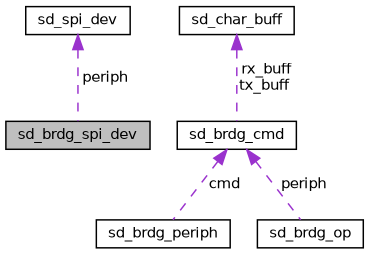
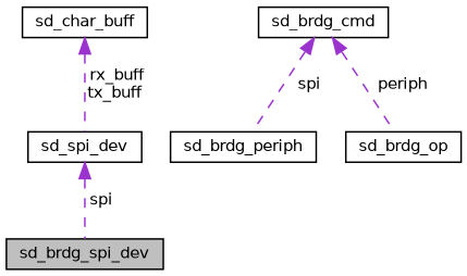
  digraph {
    node [color=black fillcolor=white fontname=Helvetica fontsize=10 shape=record style=filled]
    edge [color=darkorchid3 dir=back fontname=Helvetica fontsize=10 labelfontname=Helvetica labelfontsize=10 style=dashed]
    n1 [fillcolor=grey75 fontcolor=black height=0.2 label=sd_brdg_spi_dev width=0.4]
    n2 [height=0.2 label=sd_brdg_periph width=0.4]
    n3 [height=0.2 label=sd_brdg_op width=0.4]
    n4 [height=0.2 label=sd_brdg_cmd width=0.4]
    n5 [height=0.2 label=sd_spi_dev width=0.4]
    n6 [height=0.2 label=sd_char_buff width=0.4]
-   n4 -> n2 [label=" cmd"]
+   n4 -> n2 [label=" spi"]
    n4 -> n3 [label=" periph"]
-   n5 -> n1 [label=" periph"]
-   n6 -> n4 [label=" rx_buff\ntx_buff"]
+   n5 -> n1 [label=" spi"]
+   n6 -> n5 [label=" rx_buff\ntx_buff"]
  }
